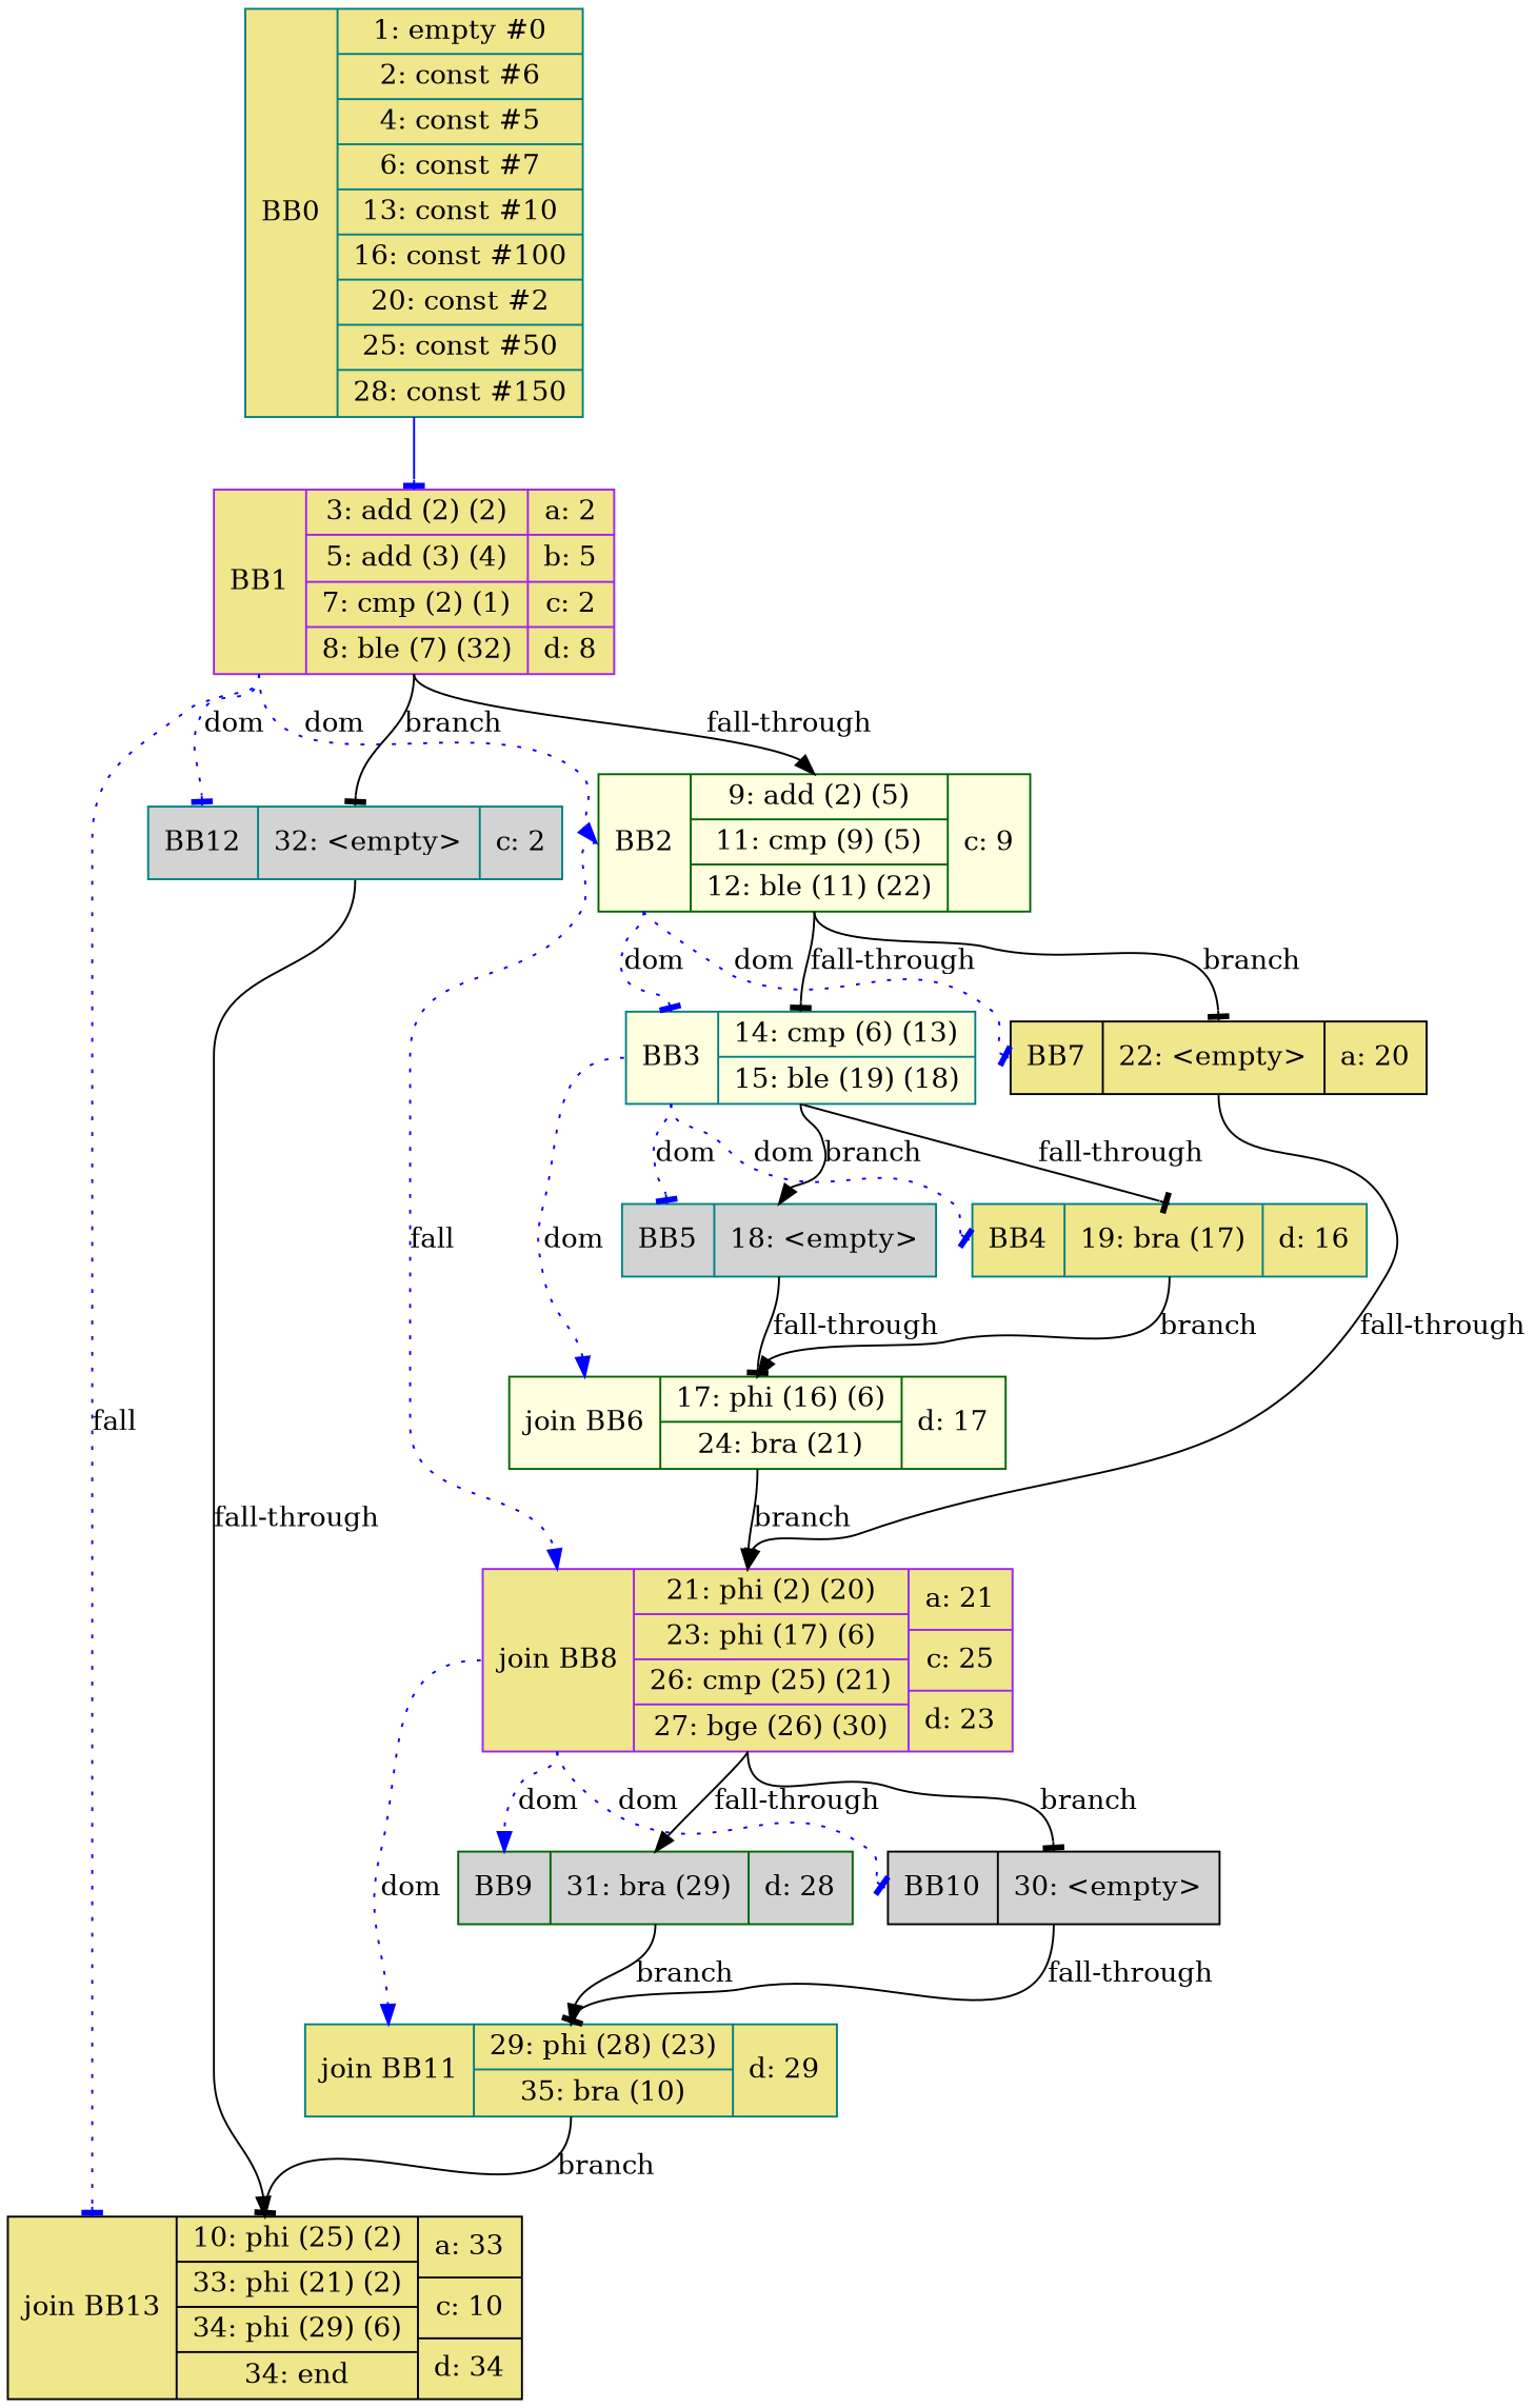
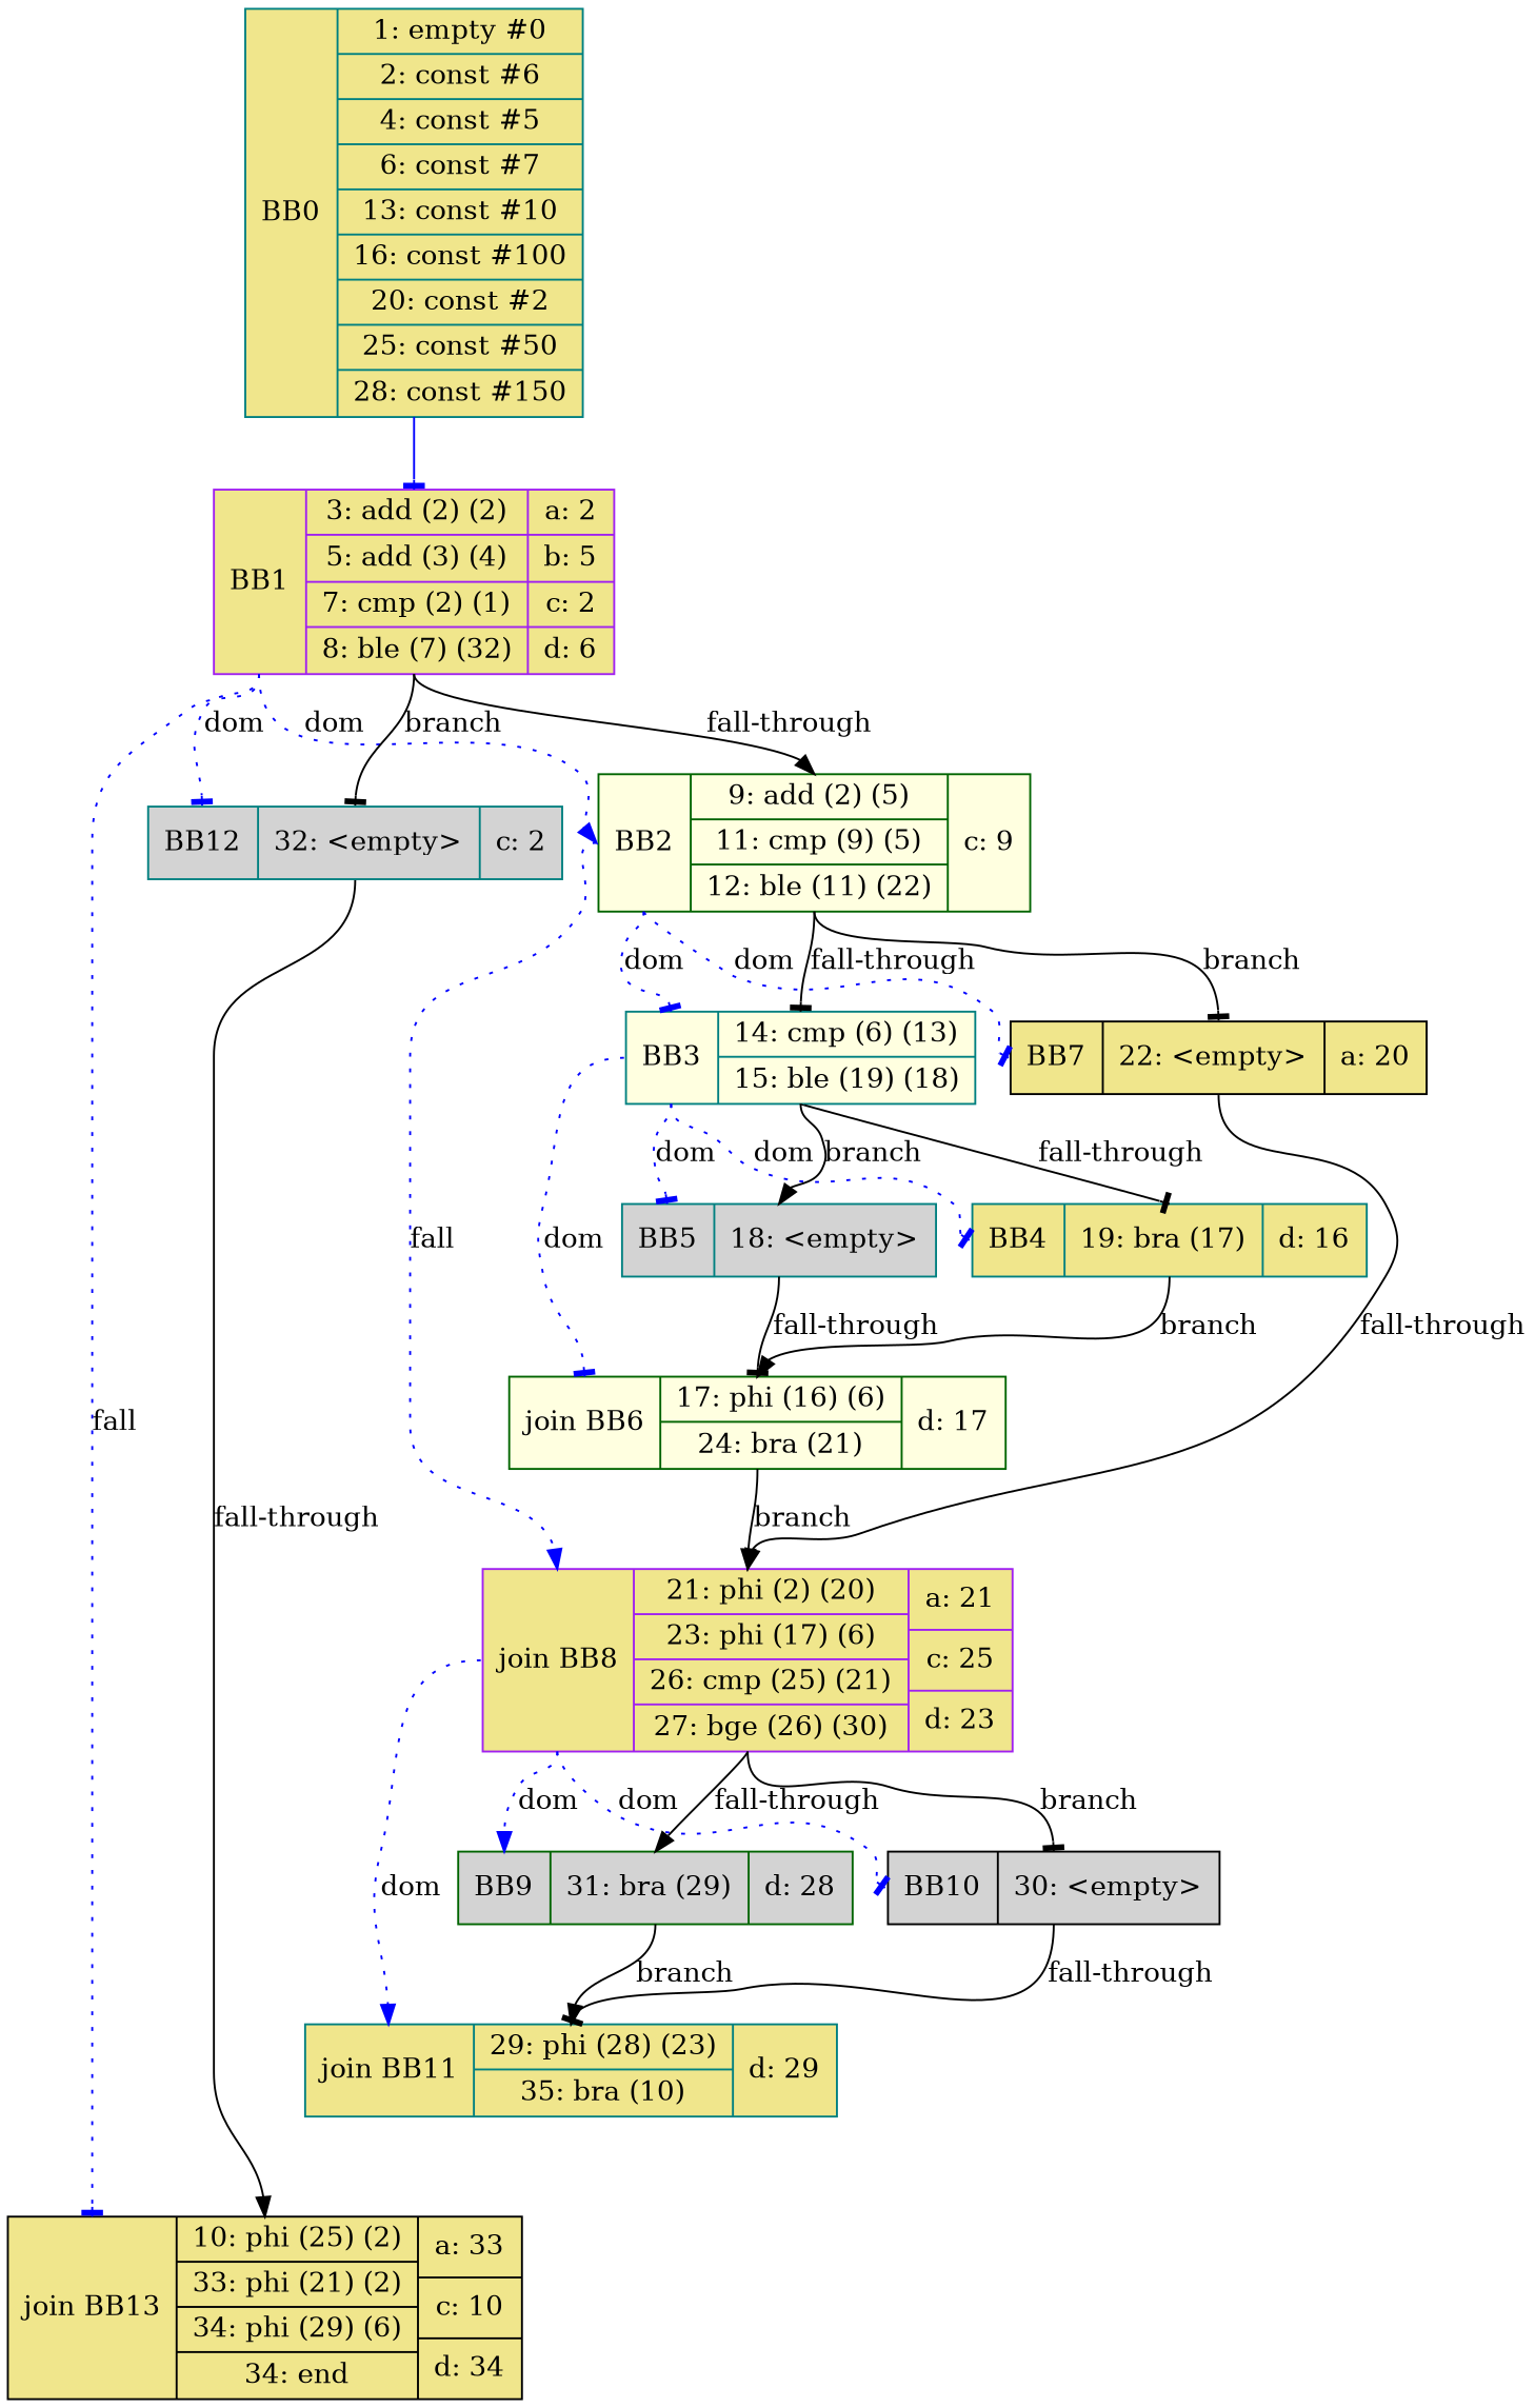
  digraph {
    node [color=teal fillcolor=khaki shape=record style=filled]
    edge [arrowhead=tee headport=n tailport=s]
    n1 [label="<b>BB0 | {1: empty #0|2: const #6|4: const #5|6: const #7|13: const #10|16: const #100|20: const #2|25: const #50|28: const #150}"]
-   n2 [color=purple label="<b>BB1 | {3: add (2) (2)|5: add (3) (4)|7: cmp (2) (1)|8: ble (7) (32)}| {a: 2 | b: 5 | c: 2 | d: 8}"]
+   n2 [color=purple label="<b>BB1 | {3: add (2) (2)|5: add (3) (4)|7: cmp (2) (1)|8: ble (7) (32)}| {a: 2 | b: 5 | c: 2 | d: 6}"]
    n3 [color=darkgreen fillcolor=lightyellow label="<b>BB2 | {9: add (2) (5)|11: cmp (9) (5)|12: ble (11) (22)}| {c: 9}"]
    n4 [fillcolor=lightgrey label="<b>BB12 | {32: \<empty\>}| {c: 2}"]
    n5 [color=black label="<b>join BB13 | {10: phi (25) (2)|33: phi (21) (2)|34: phi (29) (6)|34: end}| {a: 33 | c: 10 | d: 34}"]
    n6 [fillcolor=lightyellow label="<b>BB3 | {14: cmp (6) (13)|15: ble (19) (18)}"]
    n7 [color=black label="<b>BB7 | {22: \<empty\>}| {a: 20}"]
    n8 [color=purple label="<b>join BB8 | {21: phi (2) (20)|23: phi (17) (6)|26: cmp (25) (21)|27: bge (26) (30)}| {a: 21 | c: 25 | d: 23}"]
    n9 [label="<b>BB4 | {19: bra (17)}| {d: 16}"]
    n10 [fillcolor=lightgrey label="<b>BB5 | {18: \<empty\>}"]
    n11 [color=darkgreen fillcolor=lightyellow label="<b>join BB6 | {17: phi (16) (6)|24: bra (21)}| {d: 17}"]
    n12 [color=darkgreen fillcolor=lightgrey label="<b>BB9 | {31: bra (29)}| {d: 28}"]
    n13 [color=black fillcolor=lightgrey label="<b>BB10 | {30: \<empty\>}"]
    n14 [label="<b>join BB11 | {29: phi (28) (23)|35: bra (10)}| {d: 29}"]
    n1 -> n2 [color=blue]
    n2 -> n3 [arrowhead=normal label="fall-through"]
    n2 -> n3 [arrowhead=normal color=blue headport=b label=dom style=dotted tailport=b]
    n2 -> n4 [label=branch]
    n2 -> n4 [color=blue headport=b label=dom style=dotted tailport=b]
    n2 -> n5 [color=blue headport=b label=fall style=dotted tailport=b]
    n3 -> n6 [label="fall-through"]
    n3 -> n6 [color=blue headport=b label=dom style=dotted tailport=b]
    n3 -> n7 [label=branch]
    n3 -> n7 [color=blue headport=b label=dom style=dotted tailport=b]
    n3 -> n8 [arrowhead=normal color=blue headport=b label=fall style=dotted tailport=b]
    n4 -> n5 [arrowhead=normal label="fall-through"]
    n6 -> n9 [label="fall-through"]
    n6 -> n9 [color=blue headport=b label=dom style=dotted tailport=b]
    n6 -> n10 [arrowhead=normal label=branch]
    n6 -> n10 [color=blue headport=b label=dom style=dotted tailport=b]
-   n6 -> n11 [arrowhead=normal color=blue headport=b label=dom style=dotted tailport=b]
+   n6 -> n11 [color=blue headport=b label=dom style=dotted tailport=b]
    n7 -> n8 [arrowhead=normal label="fall-through"]
    n8 -> n12 [arrowhead=normal label="fall-through"]
    n8 -> n12 [arrowhead=normal color=blue headport=b label=dom style=dotted tailport=b]
    n8 -> n13 [label=branch]
    n8 -> n13 [color=blue headport=b label=dom style=dotted tailport=b]
    n8 -> n14 [arrowhead=normal color=blue headport=b label=dom style=dotted tailport=b]
    n9 -> n11 [arrowhead=normal label=branch]
    n10 -> n11 [label="fall-through"]
    n11 -> n8 [arrowhead=normal label=branch]
    n12 -> n14 [arrowhead=normal label=branch]
    n13 -> n14 [label="fall-through"]
-   n14 -> n5 [label=branch]
  }
